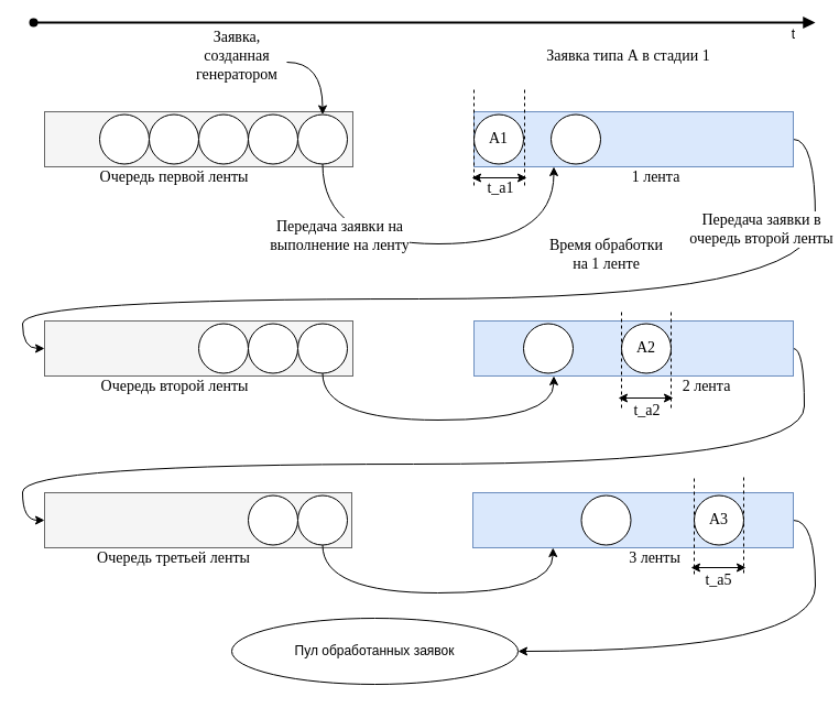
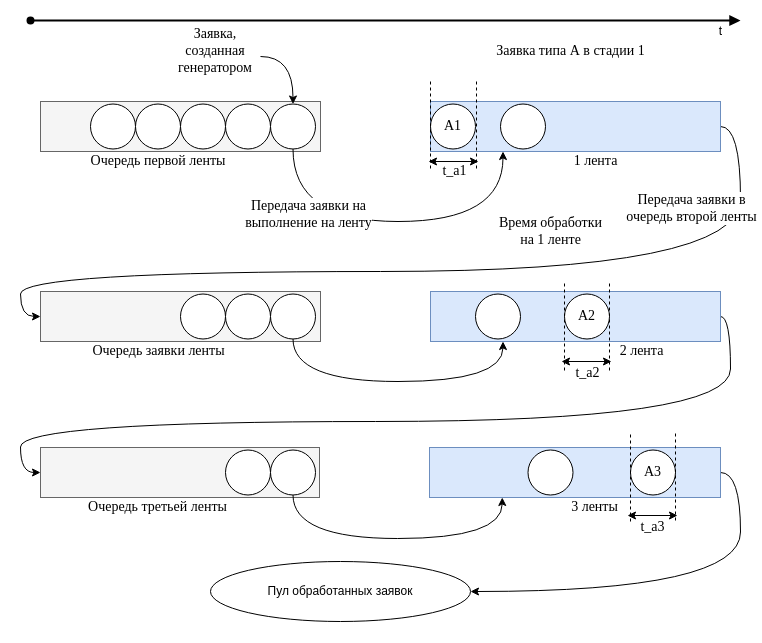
  <mxCell id="0" />
  <mxCell id="1" parent="0" />
  <mxCell id="2" value="" style="rounded=0;whiteSpace=wrap;html=1;fillColor=#f5f5f5;strokeColor=#666666;fontColor=#333333;" parent="1" vertex="1"><mxGeometry x="40" y="101" width="280" height="50" as="geometry" /></mxCell>
  <mxCell id="3" value="Очередь первой ленты" style="text;html=1;strokeColor=none;fillColor=none;align=center;verticalAlign=middle;whiteSpace=wrap;rounded=0;fontSize=14;fontFamily=Times New Roman;" parent="1" vertex="1"><mxGeometry x="77.5" y="151" width="160" height="20" as="geometry" /></mxCell>
  <mxCell id="4" value="Передача заявки на &lt;br&gt;выполнение на ленту" style="edgeStyle=orthogonalEdgeStyle;curved=1;rounded=0;orthogonalLoop=1;jettySize=auto;html=1;exitX=0.5;exitY=1;exitDx=0;exitDy=0;fontFamily=Times New Roman;fontSize=14;entryX=0.25;entryY=1;entryDx=0;entryDy=0;" parent="1" source="5" target="14" edge="1"><mxGeometry x="-0.674" y="8" relative="1" as="geometry"><Array as="points"><mxPoint x="293" y="221" /><mxPoint x="503" y="221" /></Array><mxPoint x="7" y="8" as="offset" /></mxGeometry></mxCell>
  <mxCell id="5" value="" style="ellipse;whiteSpace=wrap;html=1;aspect=fixed;fontFamily=Times New Roman;fontSize=14;" parent="1" vertex="1"><mxGeometry x="270" y="103.5" width="45" height="45" as="geometry" /></mxCell>
  <mxCell id="6" value="" style="ellipse;whiteSpace=wrap;html=1;aspect=fixed;fontFamily=Times New Roman;fontSize=14;" parent="1" vertex="1"><mxGeometry x="225" y="103.5" width="45" height="45" as="geometry" /></mxCell>
  <mxCell id="7" value="" style="ellipse;whiteSpace=wrap;html=1;aspect=fixed;fontFamily=Times New Roman;fontSize=14;" parent="1" vertex="1"><mxGeometry x="180" y="103.5" width="45" height="45" as="geometry" /></mxCell>
  <mxCell id="8" value="" style="ellipse;whiteSpace=wrap;html=1;aspect=fixed;fontFamily=Times New Roman;fontSize=14;" parent="1" vertex="1"><mxGeometry x="135" y="103.5" width="45" height="45" as="geometry" /></mxCell>
  <mxCell id="9" value="" style="ellipse;whiteSpace=wrap;html=1;aspect=fixed;fontFamily=Times New Roman;fontSize=14;" parent="1" vertex="1"><mxGeometry x="90" y="103.5" width="45" height="45" as="geometry" /></mxCell>
  <mxCell id="10" style="edgeStyle=orthogonalEdgeStyle;rounded=0;orthogonalLoop=1;jettySize=auto;html=1;fontFamily=Times New Roman;fontSize=14;curved=1;exitX=1;exitY=0.75;exitDx=0;exitDy=0;" parent="1" source="11" target="5" edge="1"><mxGeometry relative="1" as="geometry" /></mxCell>
  <mxCell id="11" value="Заявка, созданная генератором" style="text;html=1;strokeColor=none;fillColor=none;align=center;verticalAlign=middle;whiteSpace=wrap;rounded=0;fontFamily=Times New Roman;fontSize=14;" parent="1" vertex="1"><mxGeometry x="170" y="41" width="90" height="20" as="geometry" /></mxCell>
  <mxCell id="12" style="edgeStyle=orthogonalEdgeStyle;curved=1;rounded=0;orthogonalLoop=1;jettySize=auto;html=1;exitX=1;exitY=0.5;exitDx=0;exitDy=0;entryX=0;entryY=0.5;entryDx=0;entryDy=0;fontFamily=Times New Roman;fontSize=14;" parent="1" source="14" target="23" edge="1"><mxGeometry relative="1" as="geometry"><Array as="points"><mxPoint x="740" y="126" /><mxPoint x="740" y="271" /><mxPoint x="20" y="271" /><mxPoint x="20" y="316" /></Array></mxGeometry></mxCell>
  <mxCell id="13" value="Передача заявки в &lt;br&gt;очередь второй ленты" style="edgeLabel;html=1;align=center;verticalAlign=middle;resizable=0;points=[];fontSize=14;fontFamily=Times New Roman;" parent="12" vertex="1" connectable="0"><mxGeometry x="-0.777" y="-12" relative="1" as="geometry"><mxPoint x="-38" y="-5" as="offset" /></mxGeometry></mxCell>
  <mxCell id="14" value="" style="rounded=0;whiteSpace=wrap;html=1;fillColor=#dae8fc;strokeColor=#6c8ebf;" parent="1" vertex="1"><mxGeometry x="430" y="101" width="290" height="50" as="geometry" /></mxCell>
  <mxCell id="15" value="1 лента" style="text;html=1;align=center;verticalAlign=middle;resizable=0;points=[];autosize=1;fontSize=14;fontFamily=Times New Roman;" parent="1" vertex="1"><mxGeometry x="565" y="151" width="60" height="20" as="geometry" /></mxCell>
  <mxCell id="16" value="А1" style="ellipse;whiteSpace=wrap;html=1;aspect=fixed;fontFamily=Times New Roman;fontSize=14;" parent="1" vertex="1"><mxGeometry x="430" y="103.5" width="45" height="45" as="geometry" /></mxCell>
  <mxCell id="17" value="Заявка типа А в стадии 1" style="text;html=1;align=center;verticalAlign=middle;resizable=0;points=[];autosize=1;fontSize=14;fontFamily=Times New Roman;" parent="1" vertex="1"><mxGeometry x="490" y="41" width="160" height="20" as="geometry" /></mxCell>
  <mxCell id="18" value="" style="endArrow=classic;startArrow=classic;html=1;fontFamily=Times New Roman;fontSize=14;" parent="1" edge="1"><mxGeometry width="50" height="50" relative="1" as="geometry"><mxPoint x="428" y="161" as="sourcePoint" /><mxPoint x="478" y="161" as="targetPoint" /></mxGeometry></mxCell>
  <mxCell id="19" value="" style="endArrow=none;dashed=1;html=1;fontFamily=Times New Roman;fontSize=14;" parent="1" edge="1"><mxGeometry width="50" height="50" relative="1" as="geometry"><mxPoint x="430" y="81" as="sourcePoint" /><mxPoint x="430" y="171" as="targetPoint" /></mxGeometry></mxCell>
  <mxCell id="20" value="" style="endArrow=none;dashed=1;html=1;fontFamily=Times New Roman;fontSize=14;" parent="1" edge="1"><mxGeometry width="50" height="50" relative="1" as="geometry"><mxPoint x="476" y="81" as="sourcePoint" /><mxPoint x="476" y="171" as="targetPoint" /></mxGeometry></mxCell>
  <mxCell id="21" value="t_a1" style="text;html=1;align=center;verticalAlign=middle;resizable=0;points=[];autosize=1;fontSize=14;fontFamily=Times New Roman;" parent="1" vertex="1"><mxGeometry x="433.5" y="161" width="40" height="20" as="geometry" /></mxCell>
  <mxCell id="22" value="Время обработки &lt;br&gt;на 1 ленте" style="text;html=1;align=center;verticalAlign=middle;resizable=0;points=[];autosize=1;fontSize=14;fontFamily=Times New Roman;" parent="1" vertex="1"><mxGeometry x="490" y="211" width="120" height="40" as="geometry" /></mxCell>
  <mxCell id="23" value="" style="rounded=0;whiteSpace=wrap;html=1;fillColor=#f5f5f5;strokeColor=#666666;fontColor=#333333;" parent="1" vertex="1"><mxGeometry x="40" y="291" width="280" height="50" as="geometry" /></mxCell>
- <mxCell id="24" value="Очередь второй ленты" style="text;html=1;align=center;verticalAlign=middle;resizable=0;points=[];autosize=1;fontSize=14;fontFamily=Times New Roman;" parent="1" vertex="1"><mxGeometry x="82.5" y="341" width="150" height="20" as="geometry" /></mxCell>
+ <mxCell id="24" value="Очередь заявки ленты" style="text;html=1;align=center;verticalAlign=middle;resizable=0;points=[];autosize=1;fontSize=14;fontFamily=Times New Roman;" parent="1" vertex="1"><mxGeometry x="82.5" y="341" width="150" height="20" as="geometry" /></mxCell>
  <mxCell id="25" style="edgeStyle=orthogonalEdgeStyle;curved=1;rounded=0;orthogonalLoop=1;jettySize=auto;html=1;exitX=0.5;exitY=1;exitDx=0;exitDy=0;entryX=0.25;entryY=1;entryDx=0;entryDy=0;fontFamily=Times New Roman;fontSize=14;" parent="1" source="26" target="30" edge="1"><mxGeometry relative="1" as="geometry"><Array as="points"><mxPoint x="293" y="381" /><mxPoint x="503" y="381" /></Array></mxGeometry></mxCell>
  <mxCell id="26" value="" style="ellipse;whiteSpace=wrap;html=1;aspect=fixed;fontFamily=Times New Roman;fontSize=14;" parent="1" vertex="1"><mxGeometry x="270" y="293.5" width="45" height="45" as="geometry" /></mxCell>
  <mxCell id="27" value="" style="ellipse;whiteSpace=wrap;html=1;aspect=fixed;fontFamily=Times New Roman;fontSize=14;" parent="1" vertex="1"><mxGeometry x="225" y="293.5" width="45" height="45" as="geometry" /></mxCell>
  <mxCell id="28" value="" style="ellipse;whiteSpace=wrap;html=1;aspect=fixed;fontFamily=Times New Roman;fontSize=14;" parent="1" vertex="1"><mxGeometry x="180" y="293.5" width="45" height="45" as="geometry" /></mxCell>
  <mxCell id="29" style="edgeStyle=orthogonalEdgeStyle;curved=1;rounded=0;orthogonalLoop=1;jettySize=auto;html=1;exitX=1;exitY=0.5;exitDx=0;exitDy=0;entryX=0;entryY=0.5;entryDx=0;entryDy=0;fontFamily=Times New Roman;fontSize=14;" parent="1" source="30" target="33" edge="1"><mxGeometry relative="1" as="geometry"><mxPoint x="720" y="279" as="sourcePoint" /><Array as="points"><mxPoint x="730" y="316" /><mxPoint x="730" y="421" /><mxPoint x="20" y="421" /><mxPoint x="20" y="472" /></Array></mxGeometry></mxCell>
  <mxCell id="30" value="" style="rounded=0;whiteSpace=wrap;html=1;fillColor=#dae8fc;strokeColor=#6c8ebf;" parent="1" vertex="1"><mxGeometry x="430" y="291" width="290" height="50" as="geometry" /></mxCell>
  <mxCell id="31" value="2 лента" style="text;html=1;align=center;verticalAlign=middle;resizable=0;points=[];autosize=1;fontSize=14;fontFamily=Times New Roman;" parent="1" vertex="1"><mxGeometry x="611" y="341" width="60" height="20" as="geometry" /></mxCell>
  <mxCell id="32" value="" style="ellipse;whiteSpace=wrap;html=1;aspect=fixed;fontFamily=Times New Roman;fontSize=14;" parent="1" vertex="1"><mxGeometry x="475" y="293.5" width="45" height="45" as="geometry" /></mxCell>
  <mxCell id="33" value="" style="rounded=0;whiteSpace=wrap;html=1;fillColor=#f5f5f5;strokeColor=#666666;fontColor=#333333;" parent="1" vertex="1"><mxGeometry x="40" y="447" width="279" height="50" as="geometry" /></mxCell>
  <mxCell id="34" value="Очередь третьей ленты" style="text;html=1;align=center;verticalAlign=middle;resizable=0;points=[];autosize=1;fontSize=14;fontFamily=Times New Roman;" parent="1" vertex="1"><mxGeometry x="81.5" y="497" width="150" height="20" as="geometry" /></mxCell>
  <mxCell id="35" style="edgeStyle=orthogonalEdgeStyle;curved=1;rounded=0;orthogonalLoop=1;jettySize=auto;html=1;exitX=1;exitY=0.5;exitDx=0;exitDy=0;fontFamily=Times New Roman;fontSize=14;entryX=1;entryY=0.5;entryDx=0;entryDy=0;" parent="1" source="36" target="38" edge="1"><mxGeometry relative="1" as="geometry"><mxPoint x="400" y="668" as="targetPoint" /></mxGeometry></mxCell>
  <mxCell id="36" value="" style="rounded=0;whiteSpace=wrap;html=1;fillColor=#dae8fc;strokeColor=#6c8ebf;" parent="1" vertex="1"><mxGeometry x="429" y="447" width="291" height="50" as="geometry" /></mxCell>
  <mxCell id="37" value="3 ленты" style="text;html=1;align=center;verticalAlign=middle;resizable=0;points=[];autosize=1;fontSize=14;fontFamily=Times New Roman;" parent="1" vertex="1"><mxGeometry x="564" y="497" width="60" height="20" as="geometry" /></mxCell>
  <mxCell id="38" value="Пул обработанных заявок" style="ellipse;whiteSpace=wrap;html=1;" parent="1" vertex="1"><mxGeometry x="210" y="561" width="260" height="60" as="geometry" /></mxCell>
  <mxCell id="39" style="edgeStyle=orthogonalEdgeStyle;curved=1;rounded=0;orthogonalLoop=1;jettySize=auto;html=1;exitX=0.5;exitY=1;exitDx=0;exitDy=0;entryX=0.25;entryY=1;entryDx=0;entryDy=0;fontFamily=Times New Roman;fontSize=14;" parent="1" source="41" target="36" edge="1"><mxGeometry relative="1" as="geometry"><Array as="points"><mxPoint x="293" y="538" /><mxPoint x="502" y="538" /></Array></mxGeometry></mxCell>
  <mxCell id="40" value="&lt;span style=&quot;font-family: monospace ; font-size: 0px ; background-color: rgb(248 , 249 , 250)&quot;&gt;%3CmxGraphModel%3E%3Croot%3E%3CmxCell%20id%3D%220%22%2F%3E%3CmxCell%20id%3D%221%22%20parent%3D%220%22%2F%3E%3CmxCell%20id%3D%222%22%20value%3D%22%22%20style%3D%22ellipse%3BwhiteSpace%3Dwrap%3Bhtml%3D1%3Baspect%3Dfixed%3BfontFamily%3DTimes%20New%20Roman%3BfontSize%3D14%3B%22%20vertex%3D%221%22%20parent%3D%221%22%3E%3CmxGeometry%20x%3D%22310%22%20y%3D%22402.5%22%20width%3D%2245%22%20height%3D%2245%22%20as%3D%22geometry%22%2F%3E%3C%2FmxCell%3E%3C%2Froot%3E%3C%2FmxGraphModel%3E&lt;/span&gt;" style="edgeLabel;html=1;align=center;verticalAlign=middle;resizable=0;points=[];fontSize=14;fontFamily=Times New Roman;" parent="39" vertex="1" connectable="0"><mxGeometry x="-0.725" y="35" relative="1" as="geometry"><mxPoint y="1" as="offset" /></mxGeometry></mxCell>
  <mxCell id="41" value="" style="ellipse;whiteSpace=wrap;html=1;aspect=fixed;fontFamily=Times New Roman;fontSize=14;" parent="1" vertex="1"><mxGeometry x="270" y="449.5" width="45" height="45" as="geometry" /></mxCell>
  <mxCell id="42" value="" style="ellipse;whiteSpace=wrap;html=1;aspect=fixed;fontFamily=Times New Roman;fontSize=14;" parent="1" vertex="1"><mxGeometry x="527.5" y="449.5" width="45" height="45" as="geometry" /></mxCell>
  <mxCell id="43" value="" style="ellipse;whiteSpace=wrap;html=1;aspect=fixed;fontFamily=Times New Roman;fontSize=14;" parent="1" vertex="1"><mxGeometry x="225" y="449.5" width="45" height="45" as="geometry" /></mxCell>
  <mxCell id="44" value="A2" style="ellipse;whiteSpace=wrap;html=1;aspect=fixed;fontFamily=Times New Roman;fontSize=14;" parent="1" vertex="1"><mxGeometry x="564" y="293.5" width="45" height="45" as="geometry" /></mxCell>
  <mxCell id="45" value="" style="ellipse;whiteSpace=wrap;html=1;aspect=fixed;fontFamily=Times New Roman;fontSize=14;" parent="1" vertex="1"><mxGeometry x="500" y="103.5" width="45" height="45" as="geometry" /></mxCell>
  <mxCell id="46" value="A3" style="ellipse;whiteSpace=wrap;html=1;aspect=fixed;fontFamily=Times New Roman;fontSize=14;" parent="1" vertex="1"><mxGeometry x="630" y="449.5" width="45" height="45" as="geometry" /></mxCell>
  <mxCell id="47" value="" style="endArrow=block;html=1;fontFamily=Times New Roman;fontSize=14;startArrow=oval;startFill=1;endFill=1;strokeWidth=2;" parent="1" edge="1"><mxGeometry width="50" height="50" relative="1" as="geometry"><mxPoint x="30" y="20" as="sourcePoint" /><mxPoint x="740" y="20" as="targetPoint" /></mxGeometry></mxCell>
  <mxCell id="48" value="t" style="text;html=1;align=center;verticalAlign=middle;resizable=0;points=[];autosize=1;" parent="1" vertex="1"><mxGeometry x="710" y="21" width="20" height="20" as="geometry" /></mxCell>
  <mxCell id="49" value="" style="endArrow=none;html=1;endFill=0;dashed=1;" edge="1" parent="1"><mxGeometry width="50" height="50" relative="1" as="geometry"><mxPoint x="564" y="370" as="sourcePoint" /><mxPoint x="564" y="280" as="targetPoint" /></mxGeometry></mxCell>
  <mxCell id="50" value="" style="endArrow=none;html=1;endFill=0;dashed=1;" edge="1" parent="1"><mxGeometry width="50" height="50" relative="1" as="geometry"><mxPoint x="609" y="370" as="sourcePoint" /><mxPoint x="609" y="281" as="targetPoint" /></mxGeometry></mxCell>
  <mxCell id="51" value="" style="endArrow=classic;startArrow=classic;html=1;fontFamily=Times New Roman;fontSize=14;" edge="1" parent="1"><mxGeometry width="50" height="50" relative="1" as="geometry"><mxPoint x="561" y="361" as="sourcePoint" /><mxPoint x="611" y="361" as="targetPoint" /></mxGeometry></mxCell>
  <mxCell id="52" value="t_a2" style="text;html=1;align=center;verticalAlign=middle;resizable=0;points=[];autosize=1;fontSize=14;fontFamily=Times New Roman;" vertex="1" parent="1"><mxGeometry x="567" y="363" width="40" height="20" as="geometry" /></mxCell>
  <mxCell id="53" value="" style="endArrow=none;html=1;endFill=0;dashed=1;" edge="1" parent="1"><mxGeometry width="50" height="50" relative="1" as="geometry"><mxPoint x="630" y="521" as="sourcePoint" /><mxPoint x="630" y="431" as="targetPoint" /></mxGeometry></mxCell>
  <mxCell id="54" value="" style="endArrow=none;html=1;endFill=0;dashed=1;" edge="1" parent="1"><mxGeometry width="50" height="50" relative="1" as="geometry"><mxPoint x="675" y="520" as="sourcePoint" /><mxPoint x="675" y="430" as="targetPoint" /></mxGeometry></mxCell>
  <mxCell id="55" value="" style="endArrow=classic;startArrow=classic;html=1;fontFamily=Times New Roman;fontSize=14;" edge="1" parent="1"><mxGeometry width="50" height="50" relative="1" as="geometry"><mxPoint x="627" y="515" as="sourcePoint" /><mxPoint x="677" y="515" as="targetPoint" /></mxGeometry></mxCell>
- <mxCell id="56" value="t_a5" style="text;html=1;align=center;verticalAlign=middle;resizable=0;points=[];autosize=1;fontSize=14;fontFamily=Times New Roman;" vertex="1" parent="1"><mxGeometry x="632" y="517" width="40" height="20" as="geometry" /></mxCell>
+ <mxCell id="56" value="t_a3" style="text;html=1;align=center;verticalAlign=middle;resizable=0;points=[];autosize=1;fontSize=14;fontFamily=Times New Roman;" vertex="1" parent="1"><mxGeometry x="632" y="517" width="40" height="20" as="geometry" /></mxCell>
